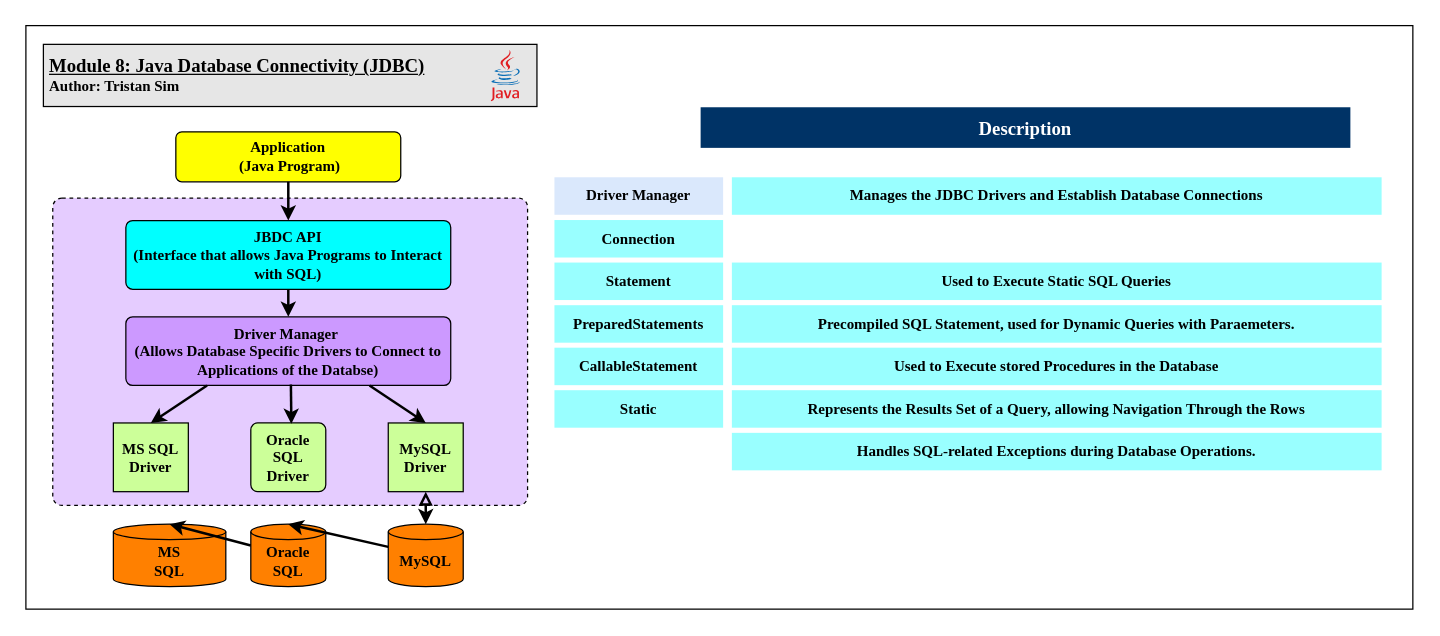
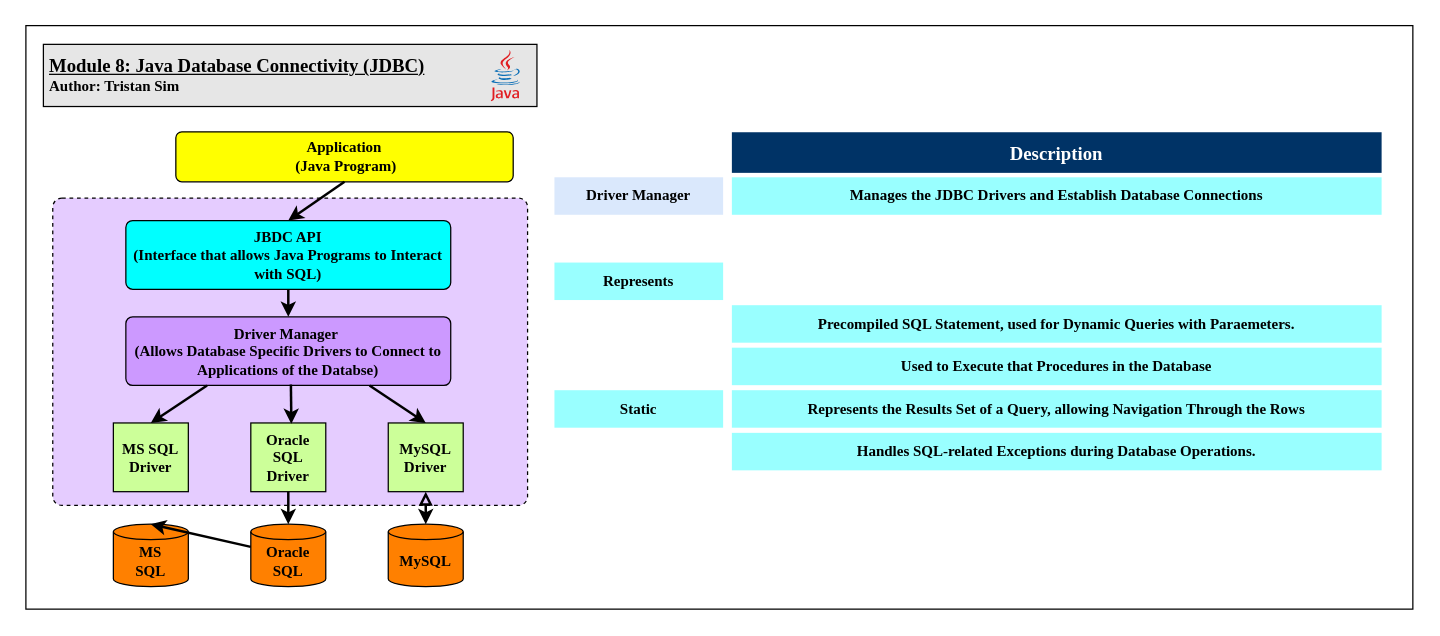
  <mxCell id="0" />
  <mxCell id="1" parent="0" />
  <mxCell id="2" value="" style="rounded=0;whiteSpace=wrap;html=1;movable=1;resizable=1;rotatable=1;deletable=1;editable=1;locked=0;connectable=1;" parent="1" vertex="1"><mxGeometry x="20" y="20" width="1110" height="467" as="geometry" /></mxCell>
  <mxCell id="3" value="&lt;b&gt;&lt;font face=&quot;Comic Sans MS&quot;&gt;&amp;nbsp;&lt;u&gt;&lt;font style=&quot;font-size: 15px;&quot;&gt;Module 8: Java Database Connectivity (JDBC)&lt;/font&gt;&lt;/u&gt;&lt;/font&gt;&lt;/b&gt;&lt;div&gt;&lt;font face=&quot;Comic Sans MS&quot;&gt;&lt;b&gt;&amp;nbsp;Author: Tristan Sim&lt;/b&gt;&lt;/font&gt;&lt;/div&gt;" style="rounded=0;whiteSpace=wrap;html=1;fillColor=#E6E6E6;fontColor=#000000;strokeColor=#000000;align=left;" parent="1" vertex="1"><mxGeometry x="34" y="35" width="395" height="49.75" as="geometry" /></mxCell>
  <mxCell id="4" value="" style="dashed=0;outlineConnect=0;html=1;align=center;labelPosition=center;verticalLabelPosition=bottom;verticalAlign=top;shape=mxgraph.weblogos.java" parent="1" vertex="1"><mxGeometry x="392" y="39.25" width="23.71" height="41.25" as="geometry" /></mxCell>
- <mxCell id="5" value="&lt;b style=&quot;color: rgb(0, 0, 0); font-family: &amp;quot;Comic Sans MS&amp;quot;; text-align: left;&quot;&gt;Application&lt;/b&gt;&lt;div&gt;&lt;b style=&quot;color: rgb(0, 0, 0); font-family: &amp;quot;Comic Sans MS&amp;quot;; text-align: left;&quot;&gt;&amp;nbsp;(Java Program)&lt;/b&gt;&lt;/div&gt;" style="rounded=1;whiteSpace=wrap;html=1;arcSize=12;fillColor=#FFFF00;strokeColor=#000000;" parent="1" vertex="1"><mxGeometry x="140" y="105" width="180" height="40" as="geometry" /></mxCell>
+ <mxCell id="5" value="&lt;b style=&quot;color: rgb(0, 0, 0); font-family: &amp;quot;Comic Sans MS&amp;quot;; text-align: left;&quot;&gt;Application&lt;/b&gt;&lt;div&gt;&lt;b style=&quot;color: rgb(0, 0, 0); font-family: &amp;quot;Comic Sans MS&amp;quot;; text-align: left;&quot;&gt;&amp;nbsp;(Java Program)&lt;/b&gt;&lt;/div&gt;" style="rounded=1;whiteSpace=wrap;html=1;arcSize=12;fillColor=#FFFF00;strokeColor=#000000;" parent="1" vertex="1"><mxGeometry x="140" y="105" width="270" height="40" as="geometry" /></mxCell>
  <mxCell id="6" value="" style="rounded=1;whiteSpace=wrap;html=1;arcSize=3;fillColor=#E5CCFF;strokeColor=#000000;dashed=1;" parent="1" vertex="1"><mxGeometry x="41.5" y="158" width="380" height="246" as="geometry" /></mxCell>
  <mxCell id="7" value="&lt;div style=&quot;&quot;&gt;&lt;span style=&quot;background-color: initial;&quot;&gt;&lt;font face=&quot;Comic Sans MS&quot; color=&quot;#000000&quot;&gt;&lt;b&gt;JBDC API&lt;/b&gt;&lt;/font&gt;&lt;/span&gt;&lt;/div&gt;&lt;div style=&quot;&quot;&gt;&lt;span style=&quot;background-color: initial;&quot;&gt;&lt;font face=&quot;Comic Sans MS&quot; color=&quot;#000000&quot;&gt;&lt;b&gt;(Interface that allows Java Programs to Interact with SQL)&lt;/b&gt;&lt;/font&gt;&lt;/span&gt;&lt;/div&gt;" style="rounded=1;whiteSpace=wrap;html=1;arcSize=10;fillColor=#00FFFF;strokeColor=#000000;align=center;" parent="1" vertex="1"><mxGeometry x="100" y="176" width="260" height="55" as="geometry" /></mxCell>
  <mxCell id="8" value="&lt;div style=&quot;&quot;&gt;&lt;font face=&quot;Comic Sans MS&quot; color=&quot;#000000&quot;&gt;&lt;b&gt;Driver Manager&amp;nbsp;&lt;/b&gt;&lt;/font&gt;&lt;/div&gt;&lt;div style=&quot;&quot;&gt;&lt;font face=&quot;Comic Sans MS&quot; color=&quot;#000000&quot;&gt;&lt;b&gt;(Allows Database Specific Drivers to Connect to Applications of the Databse)&lt;/b&gt;&lt;/font&gt;&lt;/div&gt;" style="rounded=1;whiteSpace=wrap;html=1;arcSize=10;fillColor=#CC99FF;strokeColor=#000000;align=center;" parent="1" vertex="1"><mxGeometry x="100" y="253" width="260" height="55" as="geometry" /></mxCell>
- <mxCell id="9" value="&lt;font face=&quot;Comic Sans MS&quot; color=&quot;#000000&quot;&gt;&lt;b&gt;MS&lt;/b&gt;&lt;/font&gt;&lt;div&gt;&lt;font face=&quot;Comic Sans MS&quot; color=&quot;#000000&quot;&gt;&lt;b&gt;SQL&lt;/b&gt;&lt;/font&gt;&lt;/div&gt;" style="shape=cylinder3;whiteSpace=wrap;html=1;boundedLbl=1;backgroundOutline=1;size=6.143;fillColor=#FF8000;strokeColor=#000000;" parent="1" vertex="1"><mxGeometry x="90" y="419" width="90" height="50" as="geometry" /></mxCell>
+ <mxCell id="9" value="&lt;font face=&quot;Comic Sans MS&quot; color=&quot;#000000&quot;&gt;&lt;b&gt;MS&lt;/b&gt;&lt;/font&gt;&lt;div&gt;&lt;font face=&quot;Comic Sans MS&quot; color=&quot;#000000&quot;&gt;&lt;b&gt;SQL&lt;/b&gt;&lt;/font&gt;&lt;/div&gt;" style="shape=cylinder3;whiteSpace=wrap;html=1;boundedLbl=1;backgroundOutline=1;size=6.143;fillColor=#FF8000;strokeColor=#000000;" parent="1" vertex="1"><mxGeometry x="90" y="419" width="60" height="50" as="geometry" /></mxCell>
  <mxCell id="10" value="&lt;font face=&quot;Comic Sans MS&quot; color=&quot;#000000&quot;&gt;&lt;b&gt;Oracle&lt;/b&gt;&lt;/font&gt;&lt;div&gt;&lt;font face=&quot;Comic Sans MS&quot; color=&quot;#000000&quot;&gt;&lt;b&gt;SQL&lt;/b&gt;&lt;/font&gt;&lt;/div&gt;" style="shape=cylinder3;whiteSpace=wrap;html=1;boundedLbl=1;backgroundOutline=1;size=6.143;fillColor=#FF8000;strokeColor=#000000;" parent="1" vertex="1"><mxGeometry x="200" y="419" width="60" height="50" as="geometry" /></mxCell>
  <mxCell id="11" value="&lt;font face=&quot;Comic Sans MS&quot; color=&quot;#000000&quot;&gt;&lt;b&gt;MySQL&lt;/b&gt;&lt;/font&gt;" style="shape=cylinder3;whiteSpace=wrap;html=1;boundedLbl=1;backgroundOutline=1;size=6.143;fillColor=#FF8000;strokeColor=#000000;" parent="1" vertex="1"><mxGeometry x="310" y="419" width="60" height="50" as="geometry" /></mxCell>
  <mxCell id="12" value="&lt;div style=&quot;&quot;&gt;&lt;font face=&quot;Comic Sans MS&quot; color=&quot;#000000&quot;&gt;&lt;b&gt;MS SQL Driver&lt;/b&gt;&lt;/font&gt;&lt;/div&gt;" style="whiteSpace=wrap;html=1;arcSize=10;fillColor=#CCFF99;strokeColor=#000000;align=center;rounded=0;" parent="1" vertex="1"><mxGeometry x="90" y="338" width="60" height="55" as="geometry" /></mxCell>
- <mxCell id="13" value="&lt;div style=&quot;&quot;&gt;&lt;font face=&quot;Comic Sans MS&quot; color=&quot;#000000&quot;&gt;&lt;b&gt;Oracle&lt;/b&gt;&lt;/font&gt;&lt;div&gt;&lt;font face=&quot;Comic Sans MS&quot; color=&quot;#000000&quot;&gt;&lt;b&gt;SQL&lt;/b&gt;&lt;/font&gt;&lt;/div&gt;&lt;div&gt;&lt;font face=&quot;Comic Sans MS&quot; color=&quot;#000000&quot;&gt;&lt;b&gt;Driver&lt;/b&gt;&lt;/font&gt;&lt;/div&gt;&lt;/div&gt;" style="rounded=1;whiteSpace=wrap;html=1;arcSize=10;fillColor=#CCFF99;strokeColor=#000000;align=center;" parent="1" vertex="1"><mxGeometry x="200" y="338" width="60" height="55" as="geometry" /></mxCell>
+ <mxCell id="13" value="&lt;div style=&quot;&quot;&gt;&lt;font face=&quot;Comic Sans MS&quot; color=&quot;#000000&quot;&gt;&lt;b&gt;Oracle&lt;/b&gt;&lt;/font&gt;&lt;div&gt;&lt;font face=&quot;Comic Sans MS&quot; color=&quot;#000000&quot;&gt;&lt;b&gt;SQL&lt;/b&gt;&lt;/font&gt;&lt;/div&gt;&lt;div&gt;&lt;font face=&quot;Comic Sans MS&quot; color=&quot;#000000&quot;&gt;&lt;b&gt;Driver&lt;/b&gt;&lt;/font&gt;&lt;/div&gt;&lt;/div&gt;" style="whiteSpace=wrap;html=1;arcSize=10;fillColor=#CCFF99;strokeColor=#000000;align=center;rounded=0;" parent="1" vertex="1"><mxGeometry x="200" y="338" width="60" height="55" as="geometry" /></mxCell>
  <mxCell id="14" value="&lt;div style=&quot;&quot;&gt;&lt;font face=&quot;Comic Sans MS&quot; color=&quot;#000000&quot;&gt;&lt;b&gt;MySQL&lt;/b&gt;&lt;/font&gt;&lt;/div&gt;&lt;div style=&quot;&quot;&gt;&lt;font face=&quot;Comic Sans MS&quot; color=&quot;#000000&quot;&gt;&lt;b&gt;Driver&lt;/b&gt;&lt;/font&gt;&lt;/div&gt;" style="whiteSpace=wrap;html=1;arcSize=10;fillColor=#CCFF99;strokeColor=#000000;align=center;rounded=0;" parent="1" vertex="1"><mxGeometry x="310" y="338" width="60" height="55" as="geometry" /></mxCell>
  <mxCell id="15" value="" style="endArrow=none;startArrow=classic;html=1;rounded=0;strokeColor=#000000;entryX=0.5;entryY=1;entryDx=0;entryDy=0;exitX=0.5;exitY=0;exitDx=0;exitDy=0;strokeWidth=2;endFill=0;" parent="1" source="7" target="5" edge="1"><mxGeometry width="50" height="50" relative="1" as="geometry"><mxPoint x="250" y="347" as="sourcePoint" /><mxPoint x="300" y="297" as="targetPoint" /></mxGeometry></mxCell>
  <mxCell id="16" value="" style="endArrow=none;startArrow=classic;html=1;rounded=0;strokeColor=#000000;entryX=0.5;entryY=1;entryDx=0;entryDy=0;exitX=0.5;exitY=0;exitDx=0;exitDy=0;strokeWidth=2;endFill=0;" parent="1" source="8" target="7" edge="1"><mxGeometry width="50" height="50" relative="1" as="geometry"><mxPoint x="240" y="178" as="sourcePoint" /><mxPoint x="230" y="223" as="targetPoint" /></mxGeometry></mxCell>
  <mxCell id="17" value="" style="endArrow=none;startArrow=classic;html=1;rounded=0;strokeColor=#000000;entryX=0.25;entryY=1;entryDx=0;entryDy=0;exitX=0.5;exitY=0;exitDx=0;exitDy=0;strokeWidth=2;endFill=0;" parent="1" source="12" target="8" edge="1"><mxGeometry width="50" height="50" relative="1" as="geometry"><mxPoint x="240" y="263" as="sourcePoint" /><mxPoint x="240" y="233" as="targetPoint" /></mxGeometry></mxCell>
  <mxCell id="18" value="" style="endArrow=none;startArrow=classic;html=1;rounded=0;strokeColor=#000000;entryX=0.508;entryY=0.985;entryDx=0;entryDy=0;exitX=0.541;exitY=0.013;exitDx=0;exitDy=0;strokeWidth=2;entryPerimeter=0;exitPerimeter=0;endFill=0;" parent="1" source="13" target="8" edge="1"><mxGeometry width="50" height="50" relative="1" as="geometry"><mxPoint x="130" y="348" as="sourcePoint" /><mxPoint x="175" y="318" as="targetPoint" /></mxGeometry></mxCell>
  <mxCell id="19" value="" style="endArrow=none;startArrow=classic;html=1;rounded=0;strokeColor=#000000;entryX=0.75;entryY=1;entryDx=0;entryDy=0;exitX=0.5;exitY=0;exitDx=0;exitDy=0;strokeWidth=2;endFill=0;" parent="1" source="14" target="8" edge="1"><mxGeometry width="50" height="50" relative="1" as="geometry"><mxPoint x="242" y="349" as="sourcePoint" /><mxPoint x="242" y="317" as="targetPoint" /></mxGeometry></mxCell>
  <mxCell id="20" value="" style="endArrow=none;startArrow=classic;html=1;rounded=0;strokeColor=#000000;exitX=0.5;exitY=0;exitDx=0;exitDy=0;strokeWidth=2;endFill=0;exitPerimeter=0;" parent="1" source="9" target="10" edge="1"><mxGeometry width="50" height="50" relative="1" as="geometry"><mxPoint x="130" y="348" as="sourcePoint" /><mxPoint x="175" y="318" as="targetPoint" /></mxGeometry></mxCell>
- <mxCell id="21" value="" style="endArrow=none;startArrow=classic;html=1;rounded=0;strokeColor=#000000;exitX=0.5;exitY=0;exitDx=0;exitDy=0;strokeWidth=2;endFill=0;exitPerimeter=0;" parent="1" source="10" target="11" edge="1"><mxGeometry width="50" height="50" relative="1" as="geometry"><mxPoint x="130" y="448" as="sourcePoint" /><mxPoint x="130" y="403" as="targetPoint" /></mxGeometry></mxCell>
+ <mxCell id="21" value="" style="endArrow=none;startArrow=classic;html=1;rounded=0;strokeColor=#000000;entryX=0.5;entryY=1;entryDx=0;entryDy=0;exitX=0.5;exitY=0;exitDx=0;exitDy=0;strokeWidth=2;endFill=0;exitPerimeter=0;" parent="1" source="10" target="13" edge="1"><mxGeometry width="50" height="50" relative="1" as="geometry"><mxPoint x="130" y="448" as="sourcePoint" /><mxPoint x="130" y="403" as="targetPoint" /></mxGeometry></mxCell>
  <mxCell id="22" value="" style="endArrow=block;startArrow=classic;html=1;rounded=0;strokeColor=#000000;entryX=0.5;entryY=1;entryDx=0;entryDy=0;strokeWidth=2;endFill=0;" parent="1" source="11" target="14" edge="1"><mxGeometry width="50" height="50" relative="1" as="geometry"><mxPoint x="240" y="448" as="sourcePoint" /><mxPoint x="240" y="403" as="targetPoint" /></mxGeometry></mxCell>
- <mxCell id="23" value="&lt;font face=&quot;Comic Sans MS&quot;&gt;&lt;b&gt;Description&lt;/b&gt;&lt;/font&gt;" style="rounded=0;whiteSpace=wrap;html=1;fillColor=#003366;fontColor=#FFFFFF;strokeColor=none;align=center;spacing=12;fontSize=15;" parent="1" vertex="1"><mxGeometry x="560" y="85.34" width="520" height="32.5" as="geometry" /></mxCell>
+ <mxCell id="23" value="&lt;font face=&quot;Comic Sans MS&quot;&gt;&lt;b&gt;Description&lt;/b&gt;&lt;/font&gt;" style="rounded=0;whiteSpace=wrap;html=1;fillColor=#003366;fontColor=#FFFFFF;strokeColor=none;align=center;spacing=12;fontSize=15;" parent="1" vertex="1"><mxGeometry x="585" y="105.34" width="520" height="32.5" as="geometry" /></mxCell>
  <mxCell id="24" value="&lt;font face=&quot;Comic Sans MS&quot;&gt;&lt;b&gt;Driver Manager&lt;/b&gt;&lt;/font&gt;" style="rounded=0;whiteSpace=wrap;html=1;fillColor=#dae8fc;fontColor=#000000;strokeColor=none;align=center;spacing=12;fontSize=12;" parent="1" vertex="1"><mxGeometry x="443" y="141.39" width="135" height="30" as="geometry" /></mxCell>
  <mxCell id="25" value="&lt;font face=&quot;Comic Sans MS&quot;&gt;&lt;b&gt;Manages the JDBC Drivers and Establish Database Connections&lt;/b&gt;&lt;/font&gt;" style="rounded=0;whiteSpace=wrap;html=1;fillColor=#99FFFF;fontColor=#000000;strokeColor=none;align=center;spacing=12;fontSize=12;" parent="1" vertex="1"><mxGeometry x="585" y="141.39" width="520" height="30" as="geometry" /></mxCell>
- <mxCell id="26" value="&lt;font face=&quot;Comic Sans MS&quot;&gt;&lt;b&gt;Connection&lt;/b&gt;&lt;/font&gt;" style="rounded=0;whiteSpace=wrap;html=1;fillColor=#99FFFF;fontColor=#000000;strokeColor=none;align=center;spacing=12;fontSize=12;" parent="1" vertex="1"><mxGeometry x="443" y="175.6" width="135" height="30" as="geometry" /></mxCell>
- <mxCell id="27" value="&lt;font face=&quot;Comic Sans MS&quot;&gt;&lt;b&gt;Statement&lt;/b&gt;&lt;/font&gt;" style="rounded=0;whiteSpace=wrap;html=1;fillColor=#99FFFF;fontColor=#000000;strokeColor=none;align=center;spacing=12;fontSize=12;" parent="1" vertex="1"><mxGeometry x="443" y="209.63" width="135" height="30" as="geometry" /></mxCell>
- <mxCell id="28" value="&lt;font face=&quot;Comic Sans MS&quot;&gt;&lt;b&gt;Used to Execute Static SQL Queries&lt;/b&gt;&lt;/font&gt;" style="rounded=0;whiteSpace=wrap;html=1;fillColor=#99FFFF;fontColor=#000000;strokeColor=none;align=center;spacing=12;fontSize=12;" parent="1" vertex="1"><mxGeometry x="585" y="209.63" width="520" height="30" as="geometry" /></mxCell>
- <mxCell id="29" value="&lt;font face=&quot;Comic Sans MS&quot;&gt;&lt;b&gt;PreparedStatements&lt;/b&gt;&lt;/font&gt;" style="rounded=0;whiteSpace=wrap;html=1;fillColor=#99FFFF;fontColor=#000000;strokeColor=none;align=center;spacing=12;fontSize=12;" parent="1" vertex="1"><mxGeometry x="443" y="243.76" width="135" height="30" as="geometry" /></mxCell>
+ <mxCell id="27" value="&lt;font face=&quot;Comic Sans MS&quot;&gt;&lt;b&gt;Represents&lt;/b&gt;&lt;/font&gt;" style="rounded=0;whiteSpace=wrap;html=1;fillColor=#99FFFF;fontColor=#000000;strokeColor=none;align=center;spacing=12;fontSize=12;" parent="1" vertex="1"><mxGeometry x="443" y="209.63" width="135" height="30" as="geometry" /></mxCell>
  <mxCell id="30" value="&lt;font face=&quot;Comic Sans MS&quot;&gt;&lt;b&gt;Precompiled SQL Statement, used for Dynamic Queries with Paraemeters.&lt;/b&gt;&lt;/font&gt;" style="rounded=0;whiteSpace=wrap;html=1;fillColor=#99FFFF;fontColor=#000000;strokeColor=none;align=center;spacing=12;fontSize=12;" parent="1" vertex="1"><mxGeometry x="585" y="243.76" width="520" height="30" as="geometry" /></mxCell>
- <mxCell id="31" value="&lt;font face=&quot;Comic Sans MS&quot;&gt;&lt;b&gt;CallableStatement&lt;/b&gt;&lt;/font&gt;" style="rounded=0;whiteSpace=wrap;html=1;fillColor=#99FFFF;fontColor=#000000;strokeColor=none;align=center;spacing=12;fontSize=12;" parent="1" vertex="1"><mxGeometry x="443" y="277.76" width="135" height="30" as="geometry" /></mxCell>
- <mxCell id="32" value="&lt;font face=&quot;Comic Sans MS&quot;&gt;&lt;b&gt;Used to Execute stored Procedures in the Database&lt;/b&gt;&lt;/font&gt;" style="rounded=0;whiteSpace=wrap;html=1;fillColor=#99FFFF;fontColor=#000000;strokeColor=none;align=center;spacing=12;fontSize=12;" parent="1" vertex="1"><mxGeometry x="585" y="277.76" width="520" height="30" as="geometry" /></mxCell>
+ <mxCell id="32" value="&lt;font face=&quot;Comic Sans MS&quot;&gt;&lt;b&gt;Used to Execute that Procedures in the Database&lt;/b&gt;&lt;/font&gt;" style="rounded=0;whiteSpace=wrap;html=1;fillColor=#99FFFF;fontColor=#000000;strokeColor=none;align=center;spacing=12;fontSize=12;" parent="1" vertex="1"><mxGeometry x="585" y="277.76" width="520" height="30" as="geometry" /></mxCell>
  <mxCell id="33" value="&lt;font face=&quot;Comic Sans MS&quot;&gt;&lt;b&gt;Static&lt;/b&gt;&lt;/font&gt;" style="rounded=0;whiteSpace=wrap;html=1;fillColor=#99FFFF;fontColor=#000000;strokeColor=none;align=center;spacing=12;fontSize=12;" parent="1" vertex="1"><mxGeometry x="443" y="311.79" width="135" height="30" as="geometry" /></mxCell>
  <mxCell id="34" value="&lt;font face=&quot;Comic Sans MS&quot;&gt;&lt;b&gt;Represents the Results Set of a Query, allowing Navigation Through the Rows&lt;/b&gt;&lt;/font&gt;" style="rounded=0;whiteSpace=wrap;html=1;fillColor=#99FFFF;fontColor=#000000;strokeColor=none;align=center;spacing=12;fontSize=12;" parent="1" vertex="1"><mxGeometry x="585" y="311.79" width="520" height="30" as="geometry" /></mxCell>
  <mxCell id="35" value="&lt;font face=&quot;Comic Sans MS&quot;&gt;&lt;b&gt;Handles SQL-related Exceptions during Database Operations.&lt;/b&gt;&lt;/font&gt;" style="rounded=0;whiteSpace=wrap;html=1;fillColor=#99FFFF;fontColor=#000000;strokeColor=none;align=center;spacing=12;fontSize=12;" parent="1" vertex="1"><mxGeometry x="585" y="345.92" width="520" height="30" as="geometry" /></mxCell>
